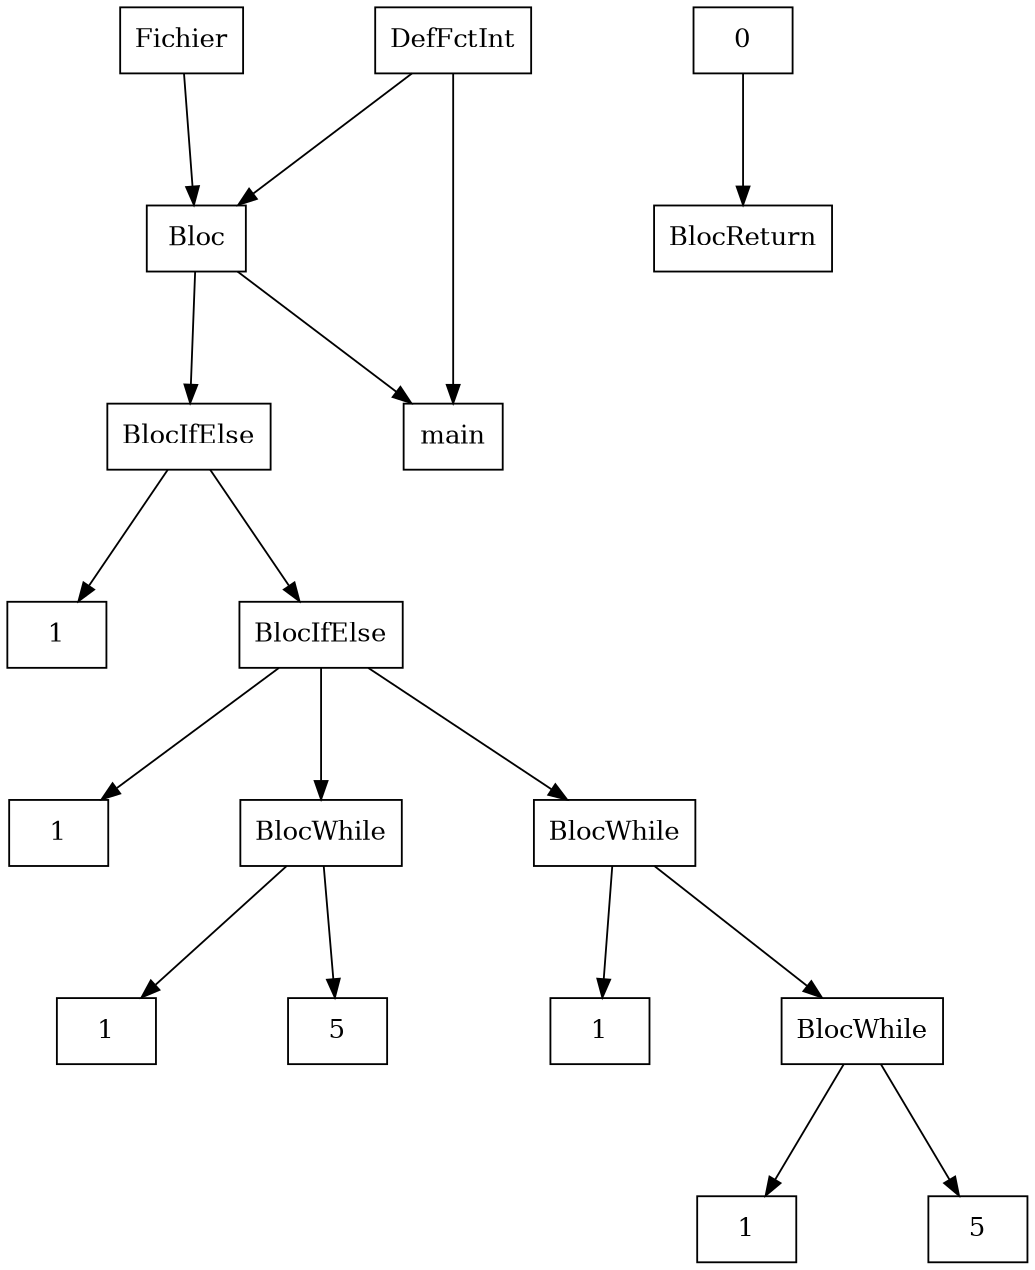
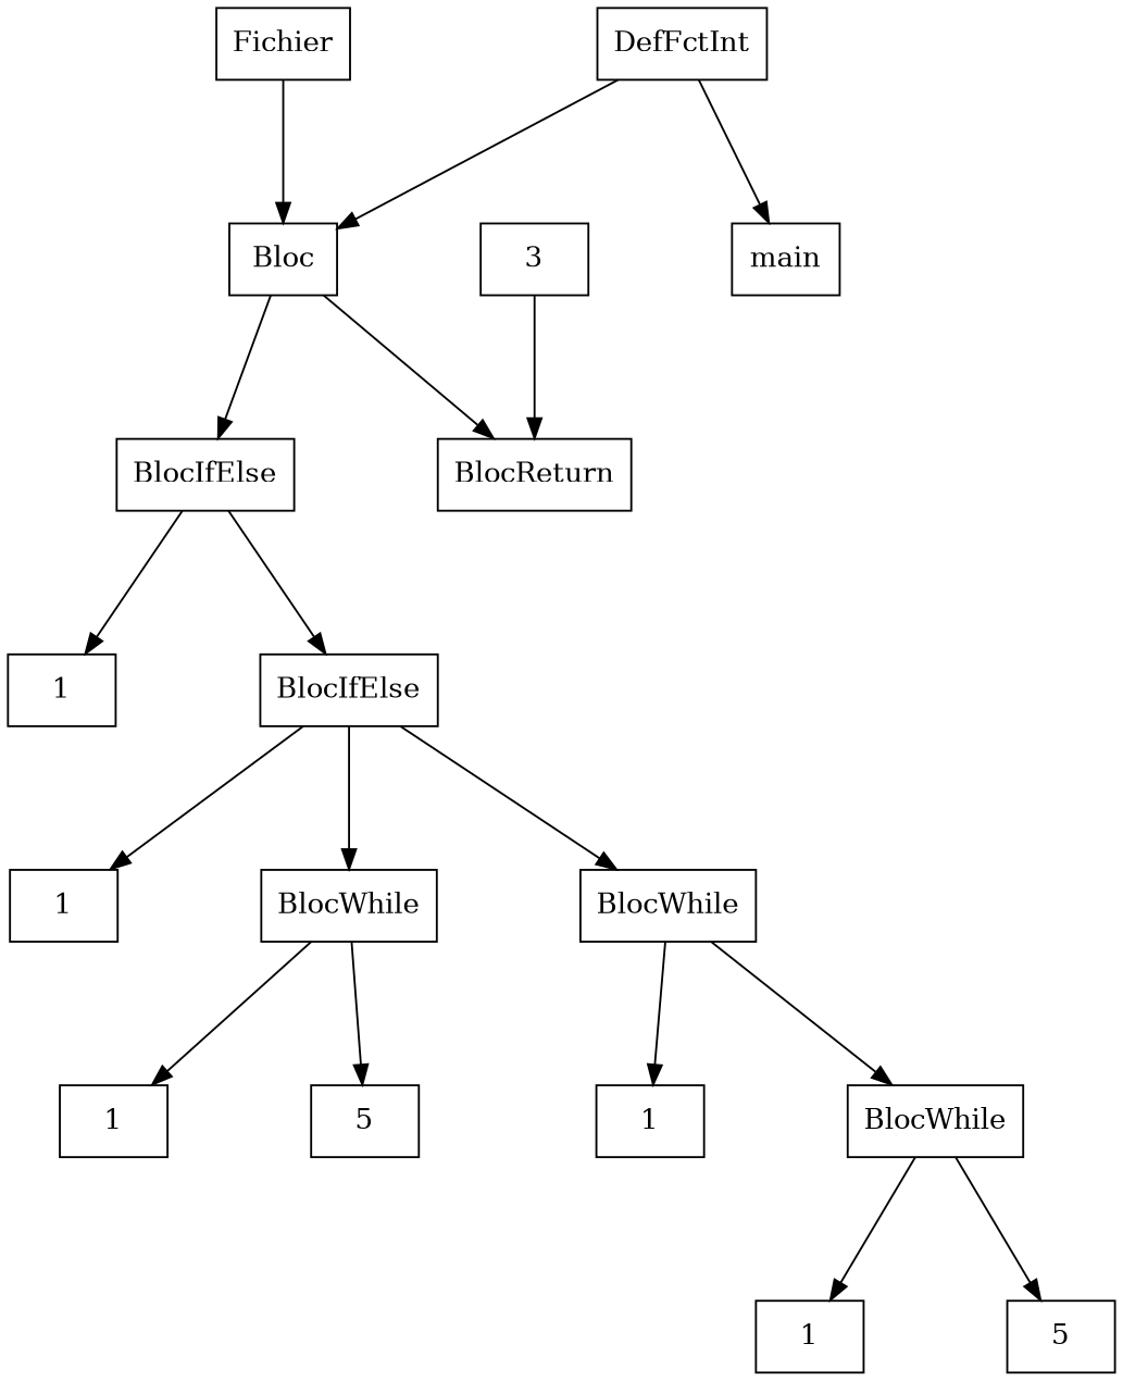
  digraph {
    nodesep=1
    ranksep=1
    node [shape=box]
    n1 [label=Fichier]
    n2 [label=Bloc]
    n3 [label=DefFctInt]
    n4 [label=main]
    n5 [label=BlocIfElse]
    n6 [label=BlocReturn]
    n7 [label=1]
    n8 [label=BlocIfElse]
    n9 [label=1]
    n10 [label=BlocWhile]
    n11 [label=BlocWhile]
    n12 [label=1]
    n13 [label=5]
    n14 [label=1]
    n15 [label=BlocWhile]
    n16 [label=1]
    n17 [label=5]
-   n18 [label=0]
+   n18 [label=3]
    n1 -> n2
    n2 -> n5
-   n2 -> n4
+   n2 -> n6
    n3 -> n2
    n3 -> n4
    n5 -> n7
    n5 -> n8
    n8 -> n9
    n8 -> n10
    n8 -> n11
    n10 -> n12
    n10 -> n13
    n11 -> n14
    n11 -> n15
    n15 -> n16
    n15 -> n17
    n18 -> n6
  }
